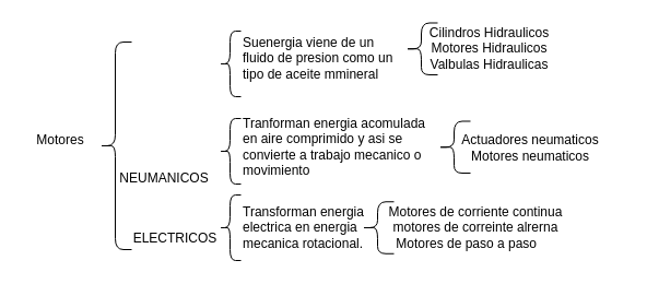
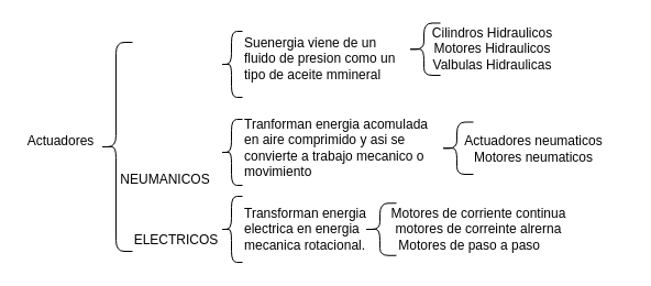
  <mxCell id="0" />
  <mxCell id="1" parent="0" />
  <mxCell id="2" value="" style="shape=curlyBracket;whiteSpace=wrap;html=1;rounded=1;size=0.5;" parent="1" vertex="1"><mxGeometry x="90" y="38" width="30" height="190" as="geometry" /></mxCell>
- <mxCell id="3" value="Motores" style="text;html=1;strokeColor=none;fillColor=none;align=center;verticalAlign=middle;whiteSpace=wrap;rounded=0;" parent="1" vertex="1"><mxGeometry x="20" y="118" width="70" height="20" as="geometry" /></mxCell>
+ <mxCell id="3" value="Actuadores" style="text;html=1;strokeColor=none;fillColor=none;align=center;verticalAlign=middle;whiteSpace=wrap;rounded=0;" parent="1" vertex="1"><mxGeometry x="20" y="118" width="70" height="20" as="geometry" /></mxCell>
  <mxCell id="4" value="NEUMANICOS" style="text;html=1;strokeColor=none;fillColor=none;align=center;verticalAlign=middle;whiteSpace=wrap;rounded=0;" parent="1" vertex="1"><mxGeometry x="130" y="153" width="40" height="20" as="geometry" /></mxCell>
  <mxCell id="5" value="ELECTRICOS" style="text;html=1;strokeColor=none;fillColor=none;align=center;verticalAlign=middle;whiteSpace=wrap;rounded=0;" parent="1" vertex="1"><mxGeometry x="140" y="208" width="40" height="20" as="geometry" /></mxCell>
  <mxCell id="6" value="" style="shape=curlyBracket;whiteSpace=wrap;html=1;rounded=1;" parent="1" vertex="1"><mxGeometry x="200" y="28" width="20" height="60" as="geometry" /></mxCell>
  <mxCell id="7" value="" style="shape=curlyBracket;whiteSpace=wrap;html=1;rounded=1;" parent="1" vertex="1"><mxGeometry x="200" y="178" width="20" height="60" as="geometry" /></mxCell>
  <mxCell id="8" value="" style="shape=curlyBracket;whiteSpace=wrap;html=1;rounded=1;" parent="1" vertex="1"><mxGeometry x="200" y="108" width="20" height="60" as="geometry" /></mxCell>
  <mxCell id="9" value="Suenergia viene de un fluido de presion como un tipo de aceite mmineral&amp;nbsp;" style="text;html=1;strokeColor=none;fillColor=none;align=left;verticalAlign=middle;whiteSpace=wrap;rounded=0;" parent="1" vertex="1"><mxGeometry x="220" y="28" width="150" height="50" as="geometry" /></mxCell>
  <mxCell id="10" value="" style="shape=curlyBracket;whiteSpace=wrap;html=1;rounded=1;align=left;" parent="1" vertex="1"><mxGeometry x="370" y="20.5" width="30" height="47.5" as="geometry" /></mxCell>
  <mxCell id="11" value="Cilindros Hidraulicos&lt;br&gt;Motores Hidraulicos&lt;br&gt;Valbulas Hidraulicas" style="text;html=1;strokeColor=none;fillColor=none;align=center;verticalAlign=middle;whiteSpace=wrap;rounded=0;" parent="1" vertex="1"><mxGeometry x="390" y="26.13" width="115" height="36.25" as="geometry" /></mxCell>
  <mxCell id="12" value="" style="shape=curlyBracket;whiteSpace=wrap;html=1;rounded=1;align=left;" parent="1" vertex="1"><mxGeometry x="400" y="110.5" width="30" height="47.5" as="geometry" /></mxCell>
  <mxCell id="13" value="Actuadores neumaticos&lt;br&gt;Motores neumaticos" style="text;html=1;strokeColor=none;fillColor=none;align=center;verticalAlign=middle;whiteSpace=wrap;rounded=0;" parent="1" vertex="1"><mxGeometry x="400" y="110.5" width="170" height="48.12" as="geometry" /></mxCell>
  <mxCell id="14" value="Transforman energia electrica en energia mecanica rotacional." style="text;html=1;strokeColor=none;fillColor=none;align=left;verticalAlign=middle;whiteSpace=wrap;rounded=0;" parent="1" vertex="1"><mxGeometry x="220" y="183" width="150" height="50" as="geometry" /></mxCell>
  <mxCell id="15" value="Motores de corriente continua&lt;br&gt;motores de correinte alrerna&lt;br&gt;Motores de paso a paso&amp;nbsp; &amp;nbsp; &amp;nbsp;" style="text;html=1;strokeColor=none;fillColor=none;align=center;verticalAlign=middle;whiteSpace=wrap;rounded=0;" parent="1" vertex="1"><mxGeometry x="350" y="183.94" width="170" height="48.12" as="geometry" /></mxCell>
  <mxCell id="16" value="" style="shape=curlyBracket;whiteSpace=wrap;html=1;rounded=1;align=left;" parent="1" vertex="1"><mxGeometry x="330" y="184.25" width="30" height="47.5" as="geometry" /></mxCell>
  <mxCell id="17" value="Tranforman energia acomulada en aire comprimido y asi se convierte a trabajo mecanico o movimiento&amp;nbsp;" style="text;html=1;strokeColor=none;fillColor=none;align=left;verticalAlign=middle;whiteSpace=wrap;rounded=0;" parent="1" vertex="1"><mxGeometry x="220" y="120.5" width="170" height="27.5" as="geometry" /></mxCell>
